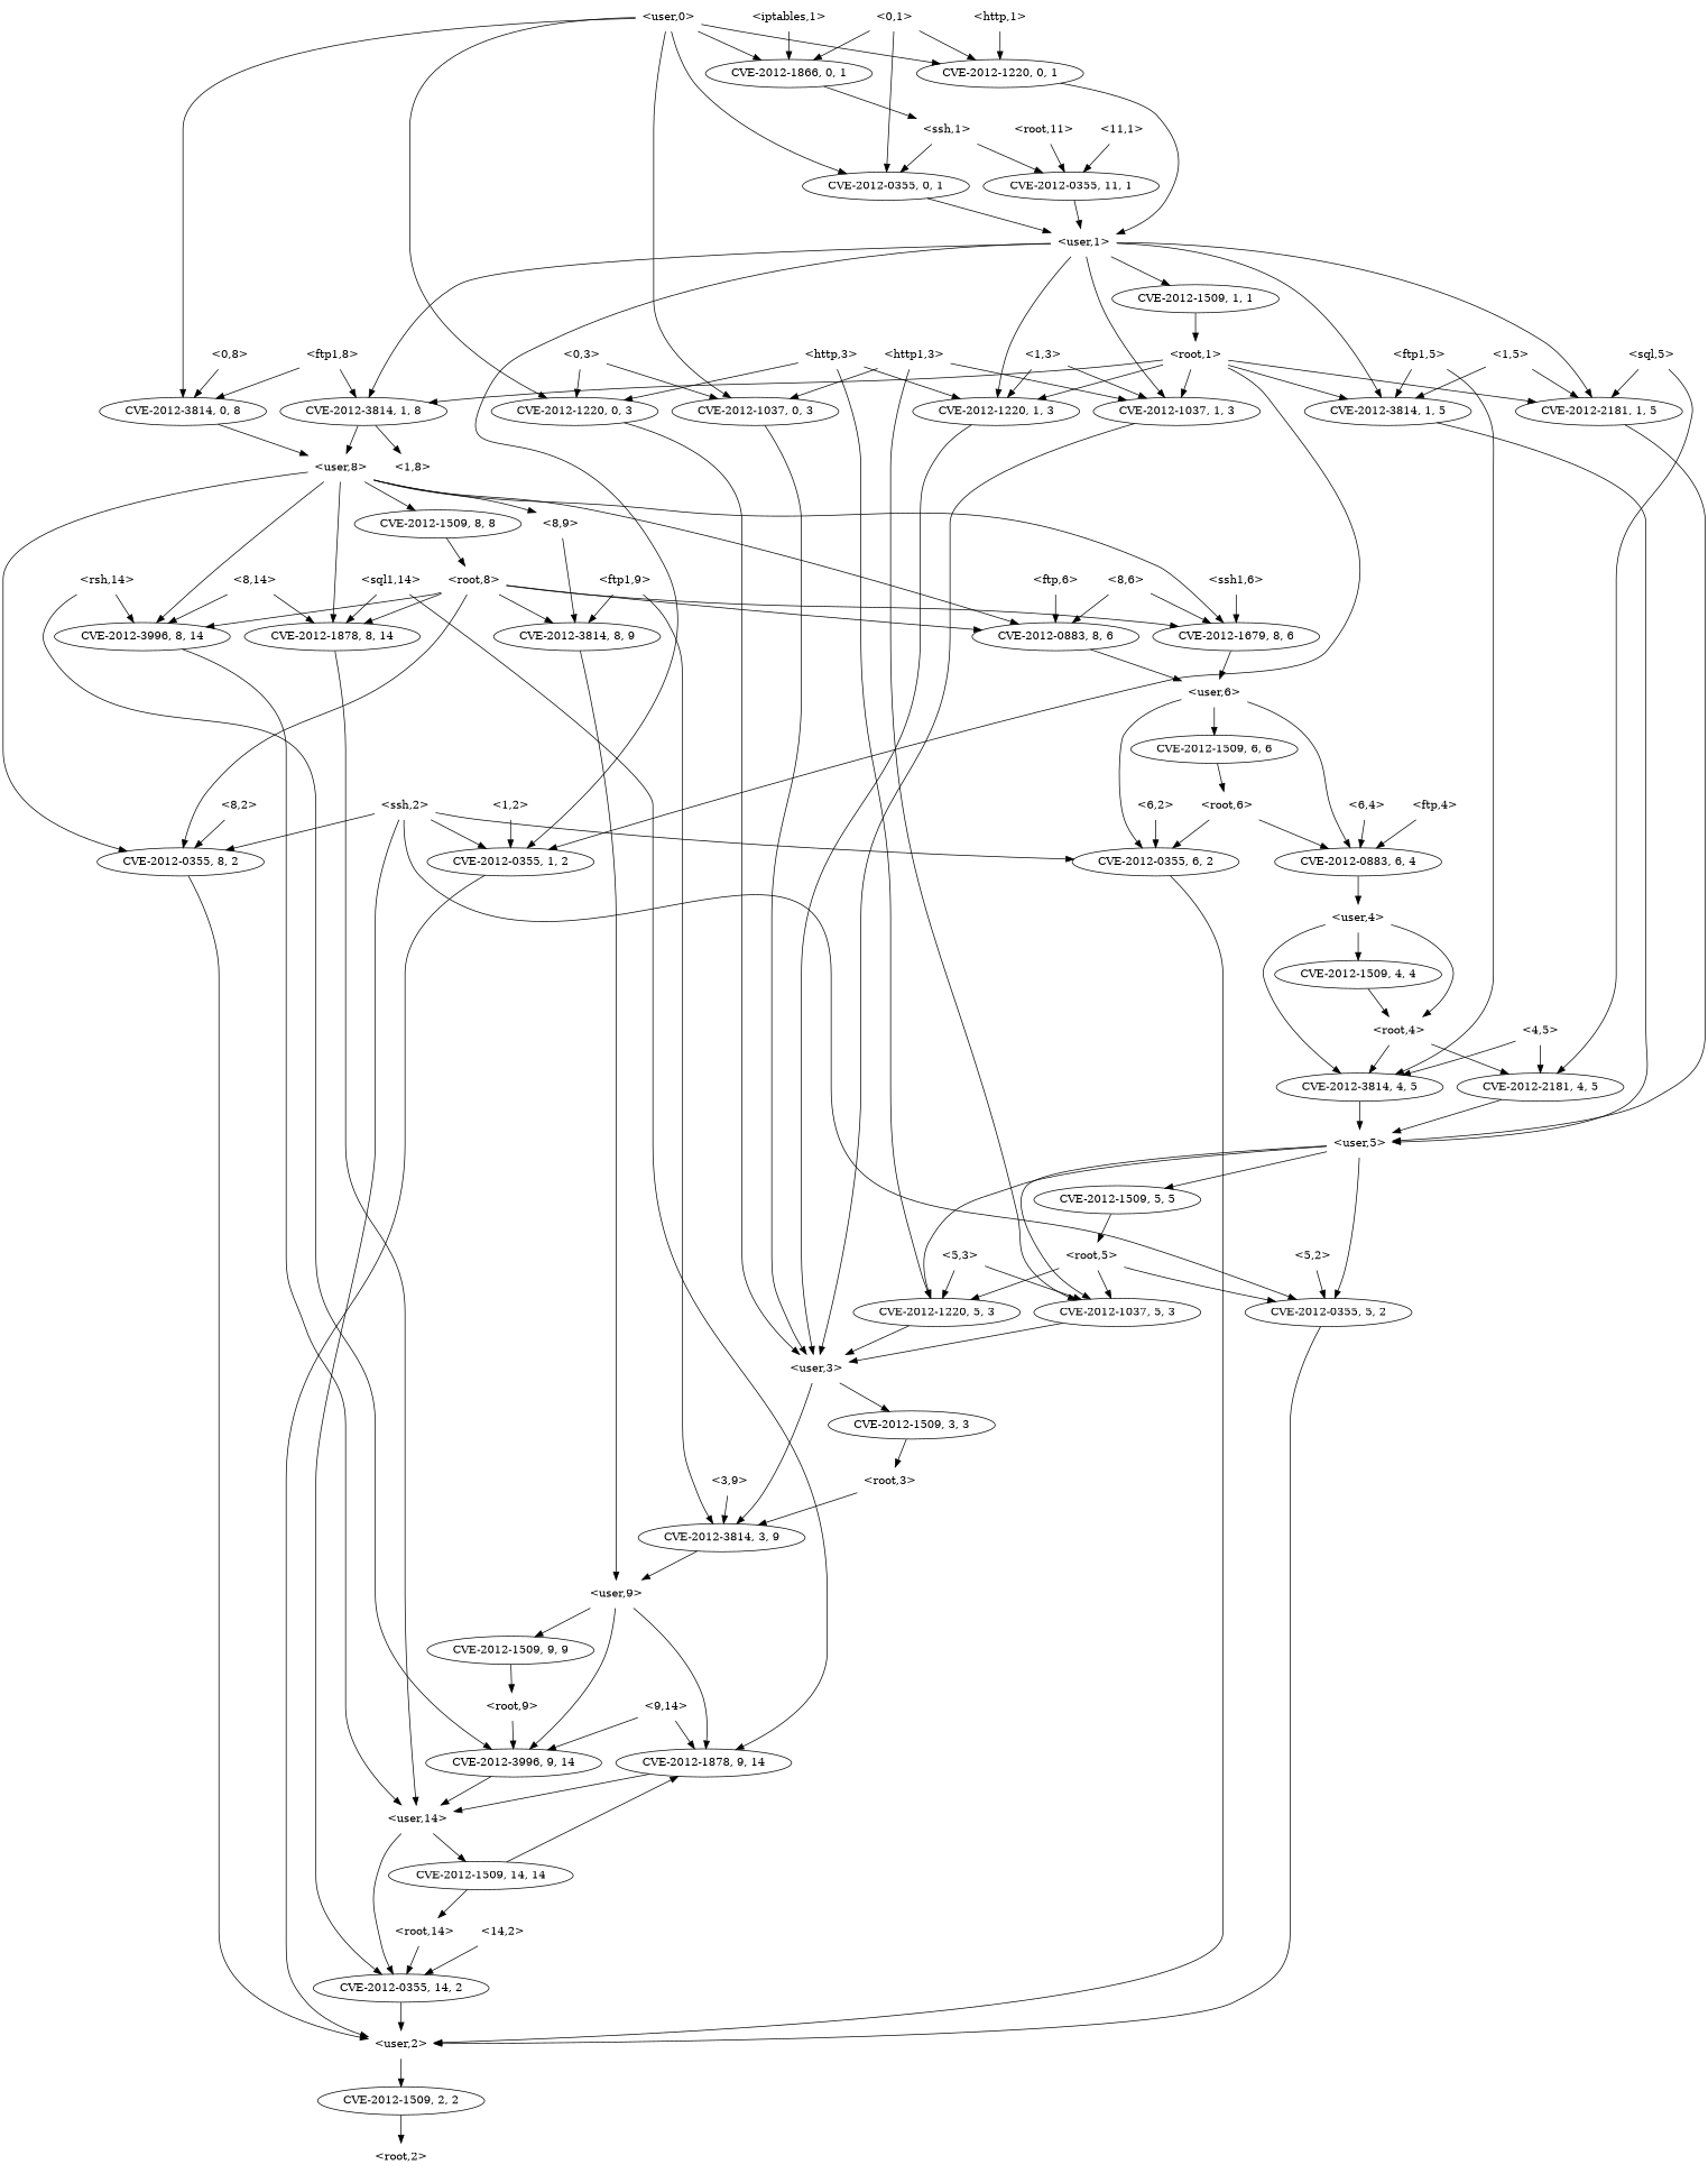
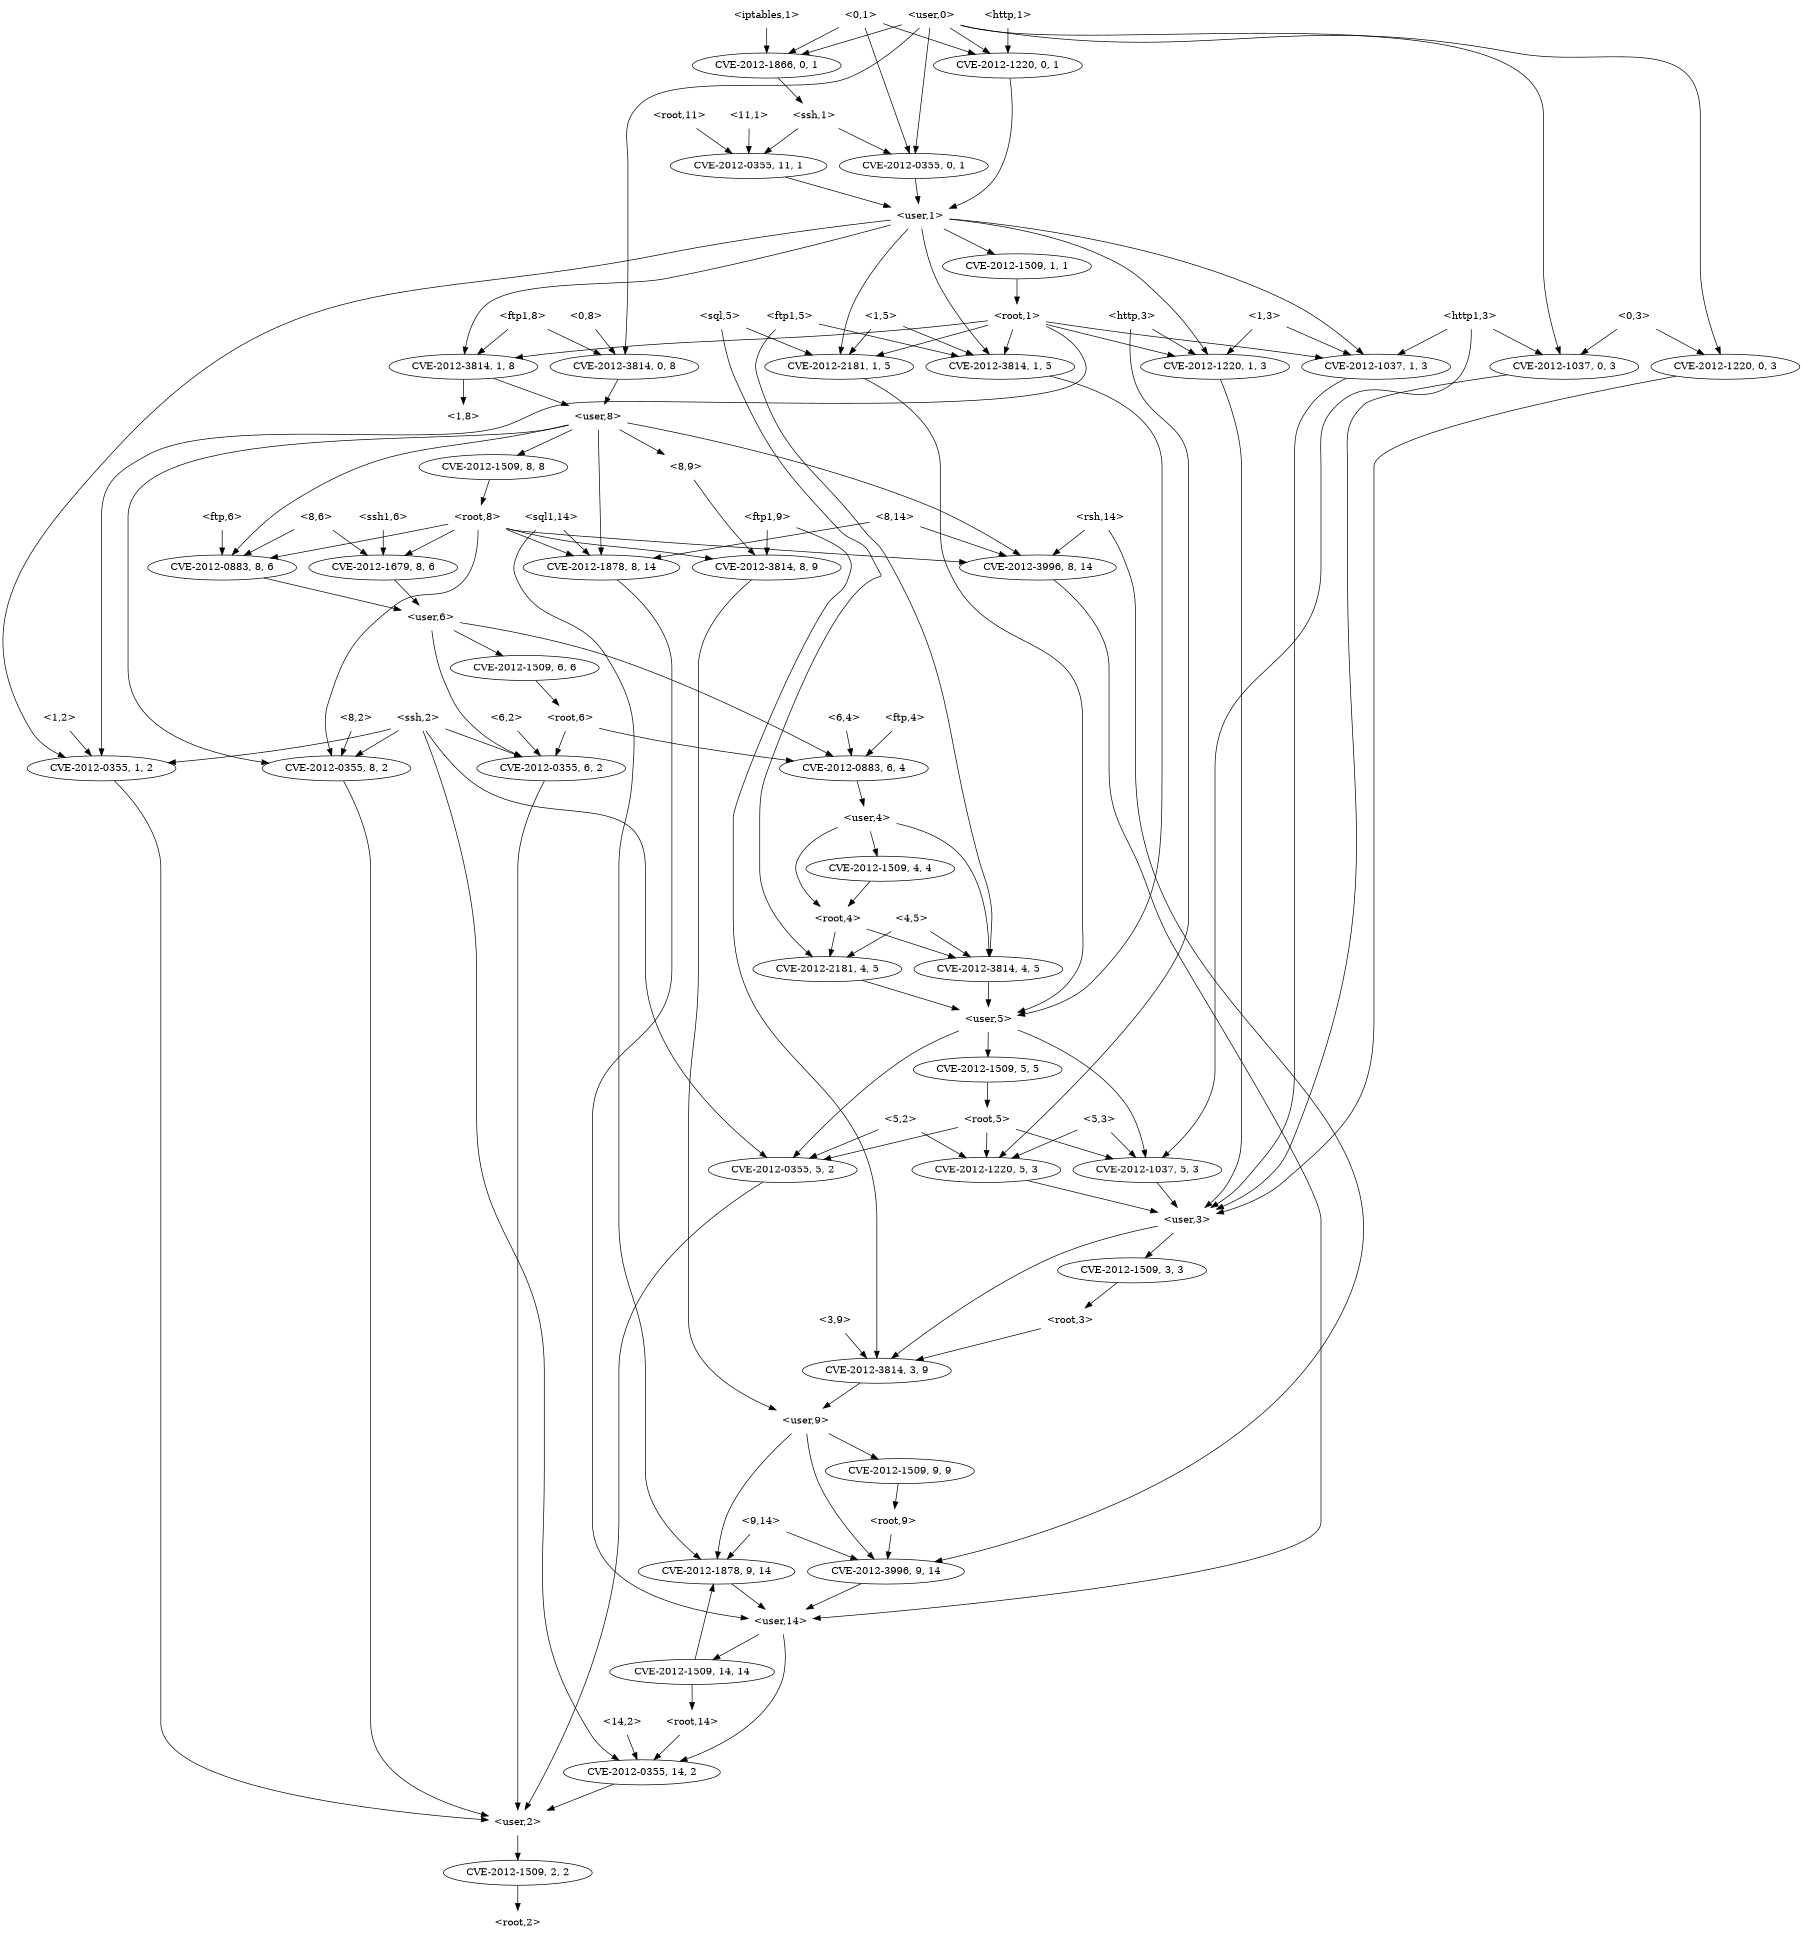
  strict digraph {
    node [shape=plaintext]
    n1 [height=0.5 label=<CVE-2012-1509, 3, 3> width=2.4499 shape=""]
    "<root,3>" [height=0.5 width=0.89583]
    n3 [height=0.5 label=<CVE-2012-3814, 3, 9> width=2.4499 shape=""]
    "<user,9>" [height=0.5 width=0.91667]
    n5 [height=0.5 label=<CVE-2012-1878, 9, 14> width=2.5686 shape=""]
    n6 [height=0.5 label=<CVE-2012-1509, 9, 9> width=2.4499 shape=""]
    n7 [height=0.5 label=<CVE-2012-3996, 9, 14> width=2.5686 shape=""]
    "<8,9>" [height=0.5 width=0.75]
    n9 [height=0.5 label=<CVE-2012-3814, 8, 9> width=2.4499 shape=""]
    "<user,14>" [height=0.5 width=1.0069]
    "<root,9>" [height=0.5 width=0.89583]
    n12 [height=0.5 label=<CVE-2012-0355, 0, 1> width=2.4499 shape=""]
    "<user,1>" [height=0.5 width=0.91667]
    n14 [height=0.5 label=<CVE-2012-0355, 1, 2> width=2.4499 shape=""]
    n15 [height=0.5 label=<CVE-2012-3814, 1, 8> width=2.4499 shape=""]
    n16 [height=0.5 label=<CVE-2012-3814, 1, 5> width=2.4499 shape=""]
    n17 [height=0.5 label=<CVE-2012-1037, 1, 3> width=2.4499 shape=""]
    n18 [height=0.5 label=<CVE-2012-2181, 1, 5> width=2.4499 shape=""]
    n19 [height=0.5 label=<CVE-2012-1509, 1, 1> width=2.4499 shape=""]
    n20 [height=0.5 label=<CVE-2012-1220, 1, 3> width=2.4499 shape=""]
    "<user,2>" [height=0.5 width=0.91667]
    "<user,8>" [height=0.5 width=0.91667]
    "<1,8>" [height=0.5 width=0.75]
    "<user,5>" [height=0.5 width=0.91667]
    "<user,3>" [height=0.5 width=0.91667]
    "<root,1>" [height=0.5 width=0.89583]
    n27 [height=0.5 label=<CVE-2012-1509, 2, 2> width=2.4499 shape=""]
    n28 [height=0.5 label=<CVE-2012-0355, 8, 2> width=2.4499 shape=""]
    n29 [height=0.5 label=<CVE-2012-0883, 8, 6> width=2.4499 shape=""]
    n30 [height=0.5 label=<CVE-2012-1509, 8, 8> width=2.4499 shape=""]
    n31 [height=0.5 label=<CVE-2012-1679, 8, 6> width=2.4499 shape=""]
    n32 [height=0.5 label=<CVE-2012-3996, 8, 14> width=2.5686 shape=""]
    n33 [height=0.5 label=<CVE-2012-1878, 8, 14> width=2.5686 shape=""]
    n34 [height=0.5 label=<CVE-2012-1037, 5, 3> width=2.4499 shape=""]
    n35 [height=0.5 label=<CVE-2012-1509, 5, 5> width=2.4499 shape=""]
    n36 [height=0.5 label=<CVE-2012-0355, 5, 2> width=2.4499 shape=""]
    n37 [height=0.5 label=<CVE-2012-1220, 5, 3> width=2.4499 shape=""]
    n38 [height=0.5 label=<CVE-2012-0355, 14, 2> width=2.5686 shape=""]
    n39 [height=0.5 label=<CVE-2012-1509, 14, 14> width=2.7013 shape=""]
    "<root,14>" [height=0.5 width=1]
    "<ftp,4>" [height=0.5 width=0.8125]
    n42 [height=0.5 label=<CVE-2012-0883, 6, 4> width=2.4499 shape=""]
    "<user,4>" [height=0.5 width=0.91667]
    n44 [height=0.5 label=<CVE-2012-3814, 4, 5> width=2.4499 shape=""]
    n45 [height=0.5 label=<CVE-2012-1509, 4, 4> width=2.4499 shape=""]
    "<root,4>" [height=0.5 width=0.89583]
    n47 [height=0.5 label=<CVE-2012-2181, 4, 5> width=2.4499 shape=""]
    "<root,2>" [height=0.5 width=0.89583]
    "<user,6>" [height=0.5 width=0.91667]
    "<root,8>" [height=0.5 width=0.89583]
    "<root,5>" [height=0.5 width=0.89583]
    "<http1,3>" [height=0.5 width=0.97917]
    n53 [height=0.5 label=<CVE-2012-1037, 0, 3> width=2.4499 shape=""]
    "<1,5>" [height=0.5 width=0.75]
    n55 [height=0.5 label=<CVE-2012-0355, 6, 2> width=2.4499 shape=""]
    "<8,2>" [height=0.5 width=0.75]
    n57 [height=0.5 label=<CVE-2012-1509, 6, 6> width=2.4499 shape=""]
    "<root,6>" [height=0.5 width=0.89583]
    "<6,2>" [height=0.5 width=0.75]
    "<user,0>" [height=0.5 width=0.91667]
    n61 [height=0.5 label=<CVE-2012-1866, 0, 1> width=2.4499 shape=""]
    n62 [height=0.5 label=<CVE-2012-3814, 0, 8> width=2.4499 shape=""]
    n63 [height=0.5 label=<CVE-2012-1220, 0, 1> width=2.4499 shape=""]
    n64 [height=0.5 label=<CVE-2012-1220, 0, 3> width=2.4499 shape=""]
    "<ssh,1>" [height=0.5 width=0.84028]
    n66 [height=0.5 label=<CVE-2012-0355, 11, 1> width=2.5686 shape=""]
    "<ftp1,5>" [height=0.5 width=0.89583]
    "<ssh1,6>" [height=0.5 width=0.94444]
    "<0,1>" [height=0.5 width=0.75]
    "<http,1>" [height=0.5 width=0.89583]
    "<14,2>" [height=0.5 width=0.78472]
    "<iptables,1>" [height=0.5 width=1.1944]
    "<0,8>" [height=0.5 width=0.75]
    "<root,11>" [height=0.5 width=1]
    "<sql,5>" [height=0.5 width=0.8125]
    "<0,3>" [height=0.5 width=0.75]
    "<3,9>" [height=0.5 width=0.75]
    "<rsh,14>" [height=0.5 width=0.92361]
    "<9,14>" [height=0.5 width=0.78472]
    "<ssh,2>" [height=0.5 width=0.84028]
    "<sql1,14>" [height=0.5 width=1.0069]
    "<6,4>" [height=0.5 width=0.75]
    "<ftp1,9>" [height=0.5 width=0.89583]
    "<http,3>" [height=0.5 width=0.89583]
    "<5,3>" [height=0.5 width=0.75]
    "<ftp1,8>" [height=0.5 width=0.89583]
    "<ftp,6>" [height=0.5 width=0.8125]
    "<8,6>" [height=0.5 width=0.75]
    "<1,3>" [height=0.5 width=0.75]
    "<5,2>" [height=0.5 width=0.75]
    "<8,14>" [height=0.5 width=0.78472]
    "<11,1>" [height=0.5 width=0.78472]
    "<4,5>" [height=0.5 width=0.75]
    "<1,2>" [height=0.5 width=0.75]
    n1 -> "<root,3>"
    "<root,3>" -> n3
    n3 -> "<user,9>"
    "<user,9>" -> n5
    "<user,9>" -> n6
    "<user,9>" -> n7
    n5 -> "<user,14>"
    n6 -> "<root,9>"
    n7 -> "<user,14>"
    "<8,9>" -> n9
    n9 -> "<user,9>"
    "<user,14>" -> n38
    "<user,14>" -> n39
    "<root,9>" -> n7
    n12 -> "<user,1>"
    "<user,1>" -> n14
    "<user,1>" -> n15
    "<user,1>" -> n16
    "<user,1>" -> n17
    "<user,1>" -> n18
    "<user,1>" -> n19
    "<user,1>" -> n20
    n14 -> "<user,2>"
    n15 -> "<user,8>"
    n15 -> "<1,8>"
    n16 -> "<user,5>"
    n17 -> "<user,3>"
    n18 -> "<user,5>"
    n19 -> "<root,1>"
    n20 -> "<user,3>"
    "<user,2>" -> n27
    "<user,8>" -> "<8,9>"
    "<user,8>" -> n28
    "<user,8>" -> n29
    "<user,8>" -> n30
-   "<user,8>" -> n31
    "<user,8>" -> n32
    "<user,8>" -> n33
    "<user,5>" -> n34
    "<user,5>" -> n35
    "<user,5>" -> n36
-   "<user,5>" -> n37
+   "<5,2>" -> n37
    "<user,3>" -> n1
    "<user,3>" -> n3
    "<root,1>" -> n14
    "<root,1>" -> n15
    "<root,1>" -> n16
    "<root,1>" -> n17
    "<root,1>" -> n18
    "<root,1>" -> n20
    n27 -> "<root,2>"
    n28 -> "<user,2>"
    n29 -> "<user,6>"
    n30 -> "<root,8>"
    n31 -> "<user,6>"
    n32 -> "<user,14>"
    n33 -> "<user,14>"
    n34 -> "<user,3>"
    n35 -> "<root,5>"
    n36 -> "<user,2>"
    n37 -> "<user,3>"
    n38 -> "<user,2>"
    n39 -> n5
    n39 -> "<root,14>"
    "<root,14>" -> n38
    "<ftp,4>" -> n42
    n42 -> "<user,4>"
    "<user,4>" -> n44
    "<user,4>" -> n45
    "<user,4>" -> "<root,4>"
    n44 -> "<user,5>"
    n45 -> "<root,4>"
    "<root,4>" -> n44
    "<root,4>" -> n47
    n47 -> "<user,5>"
    "<user,6>" -> n42
    "<user,6>" -> n55
    "<user,6>" -> n57
    "<root,8>" -> n9
    "<root,8>" -> n28
    "<root,8>" -> n29
    "<root,8>" -> n31
    "<root,8>" -> n32
    "<root,8>" -> n33
    "<root,5>" -> n34
    "<root,5>" -> n36
    "<root,5>" -> n37
    "<http1,3>" -> n17
    "<http1,3>" -> n34
    "<http1,3>" -> n53
    n53 -> "<user,3>"
    "<1,5>" -> n16
    "<1,5>" -> n18
    n55 -> "<user,2>"
    "<8,2>" -> n28
    n57 -> "<root,6>"
    "<root,6>" -> n42
    "<root,6>" -> n55
    "<6,2>" -> n55
    "<user,0>" -> n12
    "<user,0>" -> n53
    "<user,0>" -> n61
    "<user,0>" -> n62
    "<user,0>" -> n63
    "<user,0>" -> n64
    n61 -> "<ssh,1>"
    n62 -> "<user,8>"
    n63 -> "<user,1>"
    n64 -> "<user,3>"
    "<ssh,1>" -> n12
    "<ssh,1>" -> n66
    n66 -> "<user,1>"
    "<ftp1,5>" -> n16
    "<ftp1,5>" -> n44
    "<ssh1,6>" -> n31
    "<0,1>" -> n12
    "<0,1>" -> n61
    "<0,1>" -> n63
    "<http,1>" -> n63
    "<14,2>" -> n38
    "<iptables,1>" -> n61
    "<0,8>" -> n62
    "<root,11>" -> n66
    "<sql,5>" -> n18
    "<sql,5>" -> n47
    "<0,3>" -> n53
    "<0,3>" -> n64
    "<3,9>" -> n3
    "<rsh,14>" -> n7
    "<rsh,14>" -> n32
    "<9,14>" -> n5
    "<9,14>" -> n7
    "<ssh,2>" -> n14
    "<ssh,2>" -> n28
    "<ssh,2>" -> n36
    "<ssh,2>" -> n38
    "<ssh,2>" -> n55
    "<sql1,14>" -> n5
    "<sql1,14>" -> n33
    "<6,4>" -> n42
    "<ftp1,9>" -> n3
    "<ftp1,9>" -> n9
    "<http,3>" -> n20
    "<http,3>" -> n37
-   "<http,3>" -> n64
    "<5,3>" -> n34
    "<5,3>" -> n37
    "<ftp1,8>" -> n15
    "<ftp1,8>" -> n62
    "<ftp,6>" -> n29
    "<8,6>" -> n29
    "<8,6>" -> n31
    "<1,3>" -> n17
    "<1,3>" -> n20
    "<5,2>" -> n36
    "<8,14>" -> n32
    "<8,14>" -> n33
    "<11,1>" -> n66
    "<4,5>" -> n44
    "<4,5>" -> n47
    "<1,2>" -> n14
  }
